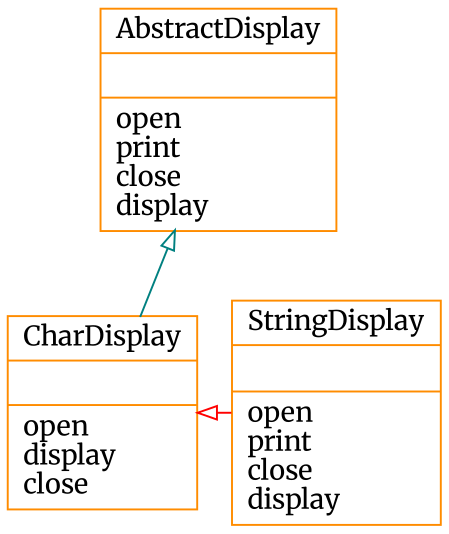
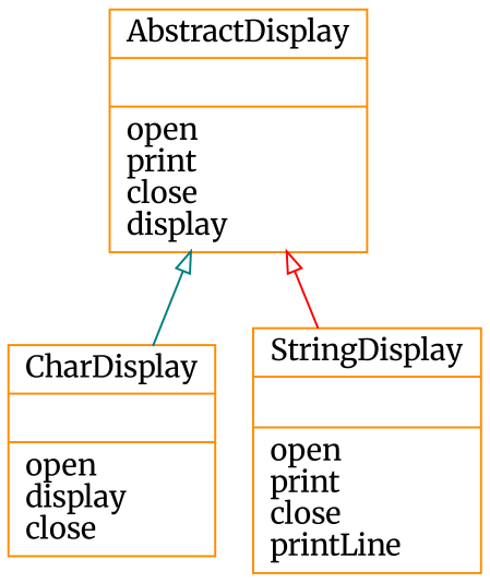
  digraph {
    conncentrate=true
    fontname=Merriweather
    node [color=darkorange fontname=Merriweather shape=record]
    edge [arrowhead=none arrowtail=onormal dir=both fontname=Merriweather]
    n1 [label="{CharDisplay||open\ldisplay\lclose\l}"]
-   n2 [label="{StringDisplay||open\lprint\lclose\ldisplay\l}"]
+   n2 [label="{StringDisplay||open\lprint\lclose\lprintLine\l}"]
    n3 [label="{AbstractDisplay||open\lprint\lclose\ldisplay\l}"]
    subgraph sub_1 {
      rank=same
      n1
      n2
    }
    n3 -> n1 [color=teal]
-   n1 -> n2 [color=red]
+   n3 -> n2 [color=red]
  }
